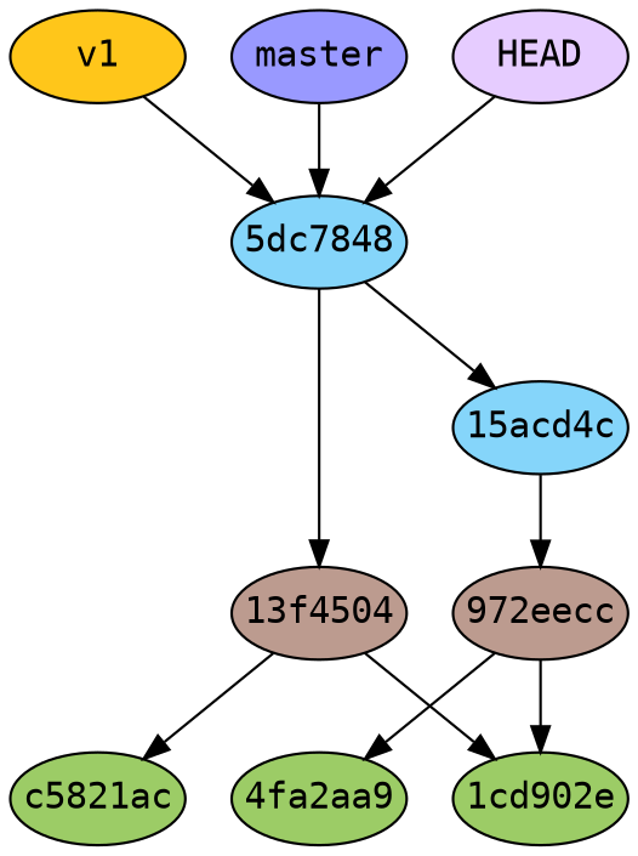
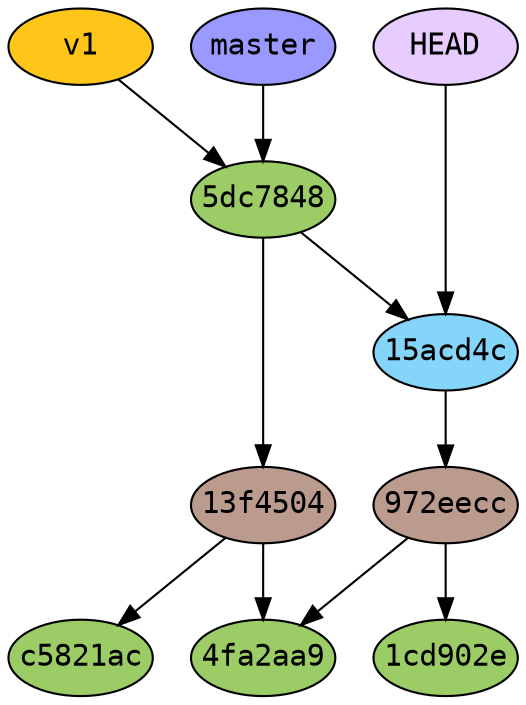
  digraph {
    fontname="DejaVu Sans Mono"
    node [fillcolor="#9ccc66" fixedsize=true fontname="DejaVu Sans Mono" style=filled]
    edge [fontname="DejaVu Sans Mono"]
    n1 [label="1cd902e" width=0.95]
    n2 [label="4fa2aa9" width=0.95]
    n3 [label=c5821ac width=0.95]
    n4 [fillcolor="#bc9b8f" label="13f4504" width=0.95]
    n5 [fillcolor="#bc9b8f" label="972eecc" width=0.95]
    n6 [fillcolor="#85d5fa" label="15acd4c" width=0.95]
-   n7 [fillcolor="#85d5fa" label="5dc7848" width=0.95]
+   n7 [label="5dc7848" width=0.95]
    n8 [fillcolor="#9999ff" label=master width=0.95]
    n9 [fillcolor="#e6ccff" label=HEAD width=0.95]
    n10 [fillcolor="#ffc61a" label=v1 width=0.95]
-   n4 -> n1
+   n4 -> n2
    n4 -> n3
    n5 -> n1
    n5 -> n2
    n6 -> n5
    n7 -> n4
    n7 -> n6
    n8 -> n7
-   n9 -> n7
+   n9 -> n6
    n10 -> n7
  }
